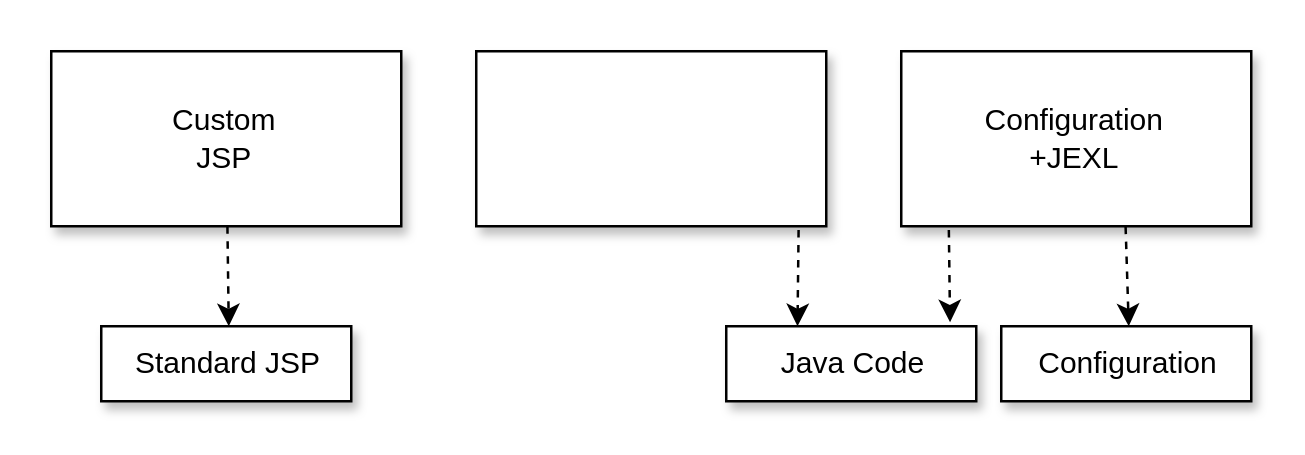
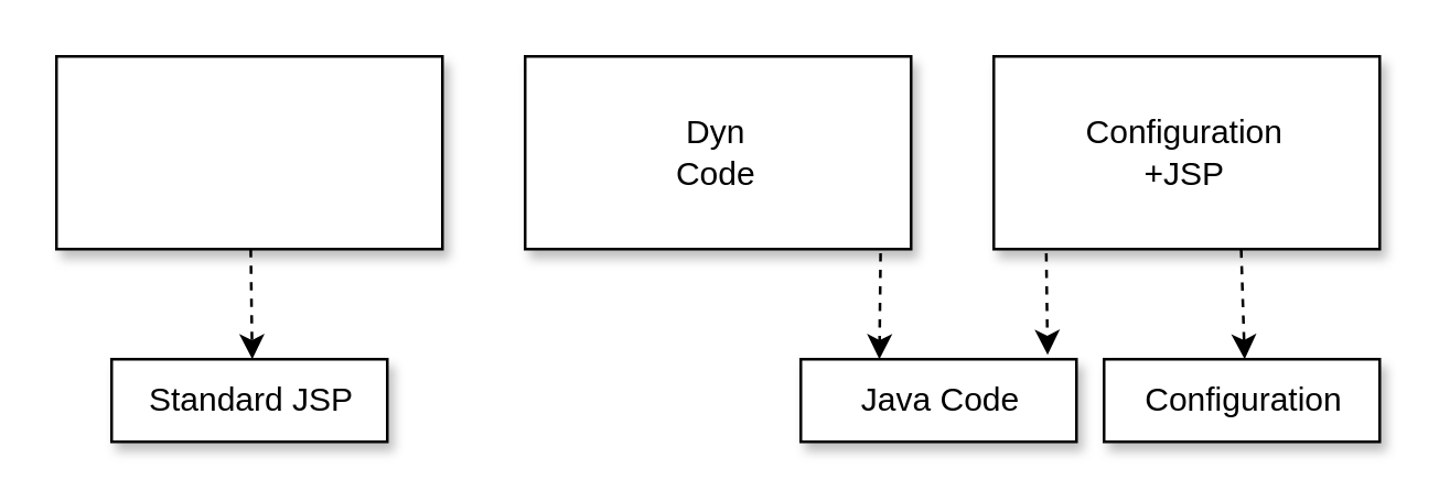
  <mxCell id="0" />
  <mxCell id="1" parent="0" />
  <mxCell id="2" value="" style="group" parent="1" vertex="1" connectable="0"><mxGeometry x="20" y="20" width="140" height="70" as="geometry" /></mxCell>
  <mxCell id="3" value="" style="html=1;shadow=1;" parent="2" vertex="1"><mxGeometry width="140" height="70" as="geometry" /></mxCell>
- <mxCell id="4" value="Custom JSP" style="text;html=1;strokeColor=none;fillColor=none;align=center;verticalAlign=middle;whiteSpace=wrap;rounded=0;shadow=1;" parent="2" vertex="1"><mxGeometry x="54.444" y="26.92" width="31.111" height="16.154" as="geometry" /></mxCell>
  <mxCell id="5" value="" style="group" parent="1" vertex="1" connectable="0"><mxGeometry x="190" y="20" width="140" height="70" as="geometry" /></mxCell>
  <mxCell id="6" value="" style="html=1;shadow=1;" parent="5" vertex="1"><mxGeometry width="140" height="70" as="geometry" /></mxCell>
+ <mxCell id="7" value="Dyn Code" style="text;html=1;strokeColor=none;fillColor=none;align=center;verticalAlign=middle;whiteSpace=wrap;rounded=0;shadow=1;" parent="5" vertex="1"><mxGeometry x="54.444" y="26.92" width="31.111" height="16.154" as="geometry" /></mxCell>
  <mxCell id="8" value="" style="group" parent="1" vertex="1" connectable="0"><mxGeometry x="360" y="20" width="140" height="70" as="geometry" /></mxCell>
  <mxCell id="9" value="" style="html=1;shadow=1;" parent="8" vertex="1"><mxGeometry width="140" height="70" as="geometry" /></mxCell>
- <mxCell id="10" value="Configuration&lt;br&gt;+JEXL" style="text;html=1;strokeColor=none;fillColor=none;align=center;verticalAlign=middle;whiteSpace=wrap;rounded=0;shadow=1;" parent="8" vertex="1"><mxGeometry x="54.444" y="26.92" width="31.111" height="16.154" as="geometry" /></mxCell>
+ <mxCell id="10" value="Configuration&lt;br&gt;+JSP" style="text;html=1;strokeColor=none;fillColor=none;align=center;verticalAlign=middle;whiteSpace=wrap;rounded=0;shadow=1;" parent="8" vertex="1"><mxGeometry x="54.444" y="26.92" width="31.111" height="16.154" as="geometry" /></mxCell>
  <mxCell id="11" value="" style="group" parent="1" vertex="1" connectable="0"><mxGeometry x="40" y="130" width="100" height="30" as="geometry" /></mxCell>
  <mxCell id="12" value="" style="html=1;shadow=1;" parent="11" vertex="1"><mxGeometry width="100" height="30" as="geometry" /></mxCell>
  <mxCell id="13" value="Standard JSP" style="text;html=1;strokeColor=none;fillColor=none;align=center;verticalAlign=middle;whiteSpace=wrap;rounded=0;shadow=1;" parent="11" vertex="1"><mxGeometry x="6" width="90" height="30" as="geometry" /></mxCell>
  <mxCell id="14" value="" style="group" parent="1" vertex="1" connectable="0"><mxGeometry x="290" y="130" width="100" height="30" as="geometry" /></mxCell>
  <mxCell id="15" value="" style="html=1;shadow=1;" parent="14" vertex="1"><mxGeometry width="100" height="30" as="geometry" /></mxCell>
  <mxCell id="16" value="Java Code" style="text;html=1;strokeColor=none;fillColor=none;align=center;verticalAlign=middle;whiteSpace=wrap;rounded=0;shadow=1;" parent="14" vertex="1"><mxGeometry x="6" width="90" height="30" as="geometry" /></mxCell>
  <mxCell id="17" value="" style="group" parent="1" vertex="1" connectable="0"><mxGeometry x="400" y="130" width="100" height="30" as="geometry" /></mxCell>
  <mxCell id="18" value="" style="html=1;shadow=1;" parent="17" vertex="1"><mxGeometry width="100" height="30" as="geometry" /></mxCell>
  <mxCell id="19" value="Configuration" style="text;html=1;strokeColor=none;fillColor=none;align=center;verticalAlign=middle;whiteSpace=wrap;rounded=0;shadow=1;" parent="17" vertex="1"><mxGeometry x="6" width="90" height="30" as="geometry" /></mxCell>
  <mxCell id="20" style="edgeStyle=none;rounded=0;orthogonalLoop=1;jettySize=auto;html=1;entryX=0.25;entryY=0;entryDx=0;entryDy=0;dashed=1;startArrow=none;startFill=0;exitX=0.921;exitY=1.021;exitDx=0;exitDy=0;exitPerimeter=0;" parent="1" source="6" target="16" edge="1"><mxGeometry relative="1" as="geometry" /></mxCell>
  <mxCell id="21" style="edgeStyle=none;rounded=0;orthogonalLoop=1;jettySize=auto;html=1;entryX=0.928;entryY=-0.053;entryDx=0;entryDy=0;dashed=1;startArrow=none;startFill=0;entryPerimeter=0;exitX=0.136;exitY=1.021;exitDx=0;exitDy=0;exitPerimeter=0;" parent="1" source="9" target="16" edge="1"><mxGeometry relative="1" as="geometry" /></mxCell>
  <mxCell id="22" style="edgeStyle=none;rounded=0;orthogonalLoop=1;jettySize=auto;html=1;entryX=0.5;entryY=0;entryDx=0;entryDy=0;dashed=1;startArrow=none;startFill=0;exitX=0.641;exitY=1.002;exitDx=0;exitDy=0;exitPerimeter=0;" parent="1" source="9" target="19" edge="1"><mxGeometry relative="1" as="geometry" /></mxCell>
  <mxCell id="23" style="edgeStyle=none;rounded=0;orthogonalLoop=1;jettySize=auto;html=1;entryX=0.5;entryY=0;entryDx=0;entryDy=0;dashed=1;startArrow=none;startFill=0;" parent="1" source="3" target="13" edge="1"><mxGeometry relative="1" as="geometry" /></mxCell>
